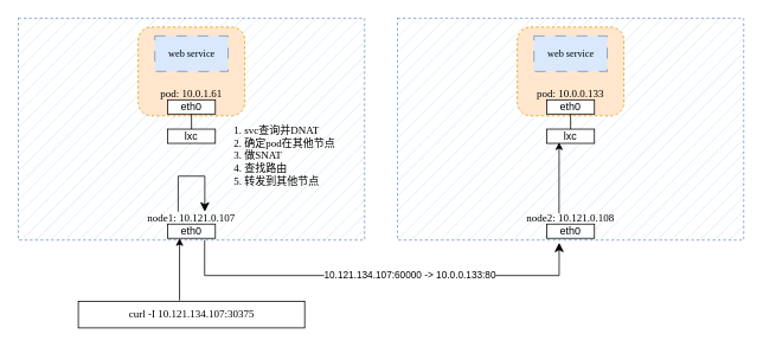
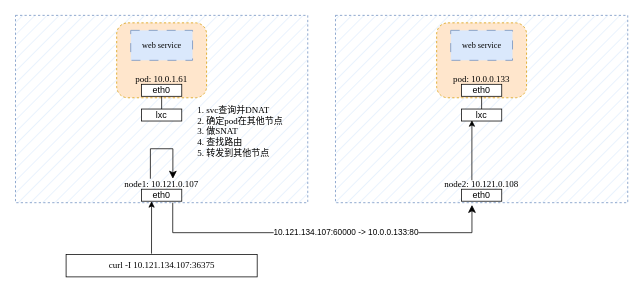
  <mxCell id="0" />
  <mxCell id="1" parent="0" />
  <mxCell id="2" value="&lt;span style=&quot;font-family: Tahoma; background-color: initial;&quot;&gt;node1: 10.121.0.107&lt;/span&gt;&lt;blockquote style=&quot;margin: 0 0 0 40px; border: none; padding: 0px;&quot;&gt;&lt;div style=&quot;&quot;&gt;&lt;br&gt;&lt;/div&gt;&lt;/blockquote&gt;" style="rounded=0;whiteSpace=wrap;html=1;shadow=0;glass=0;dashed=1;sketch=0;fillStyle=hatch;strokeColor=#6c8ebf;fillColor=#dae8fc;align=center;verticalAlign=bottom;horizontal=1;labelPosition=center;verticalLabelPosition=middle;" parent="1" vertex="1"><mxGeometry x="20" y="20" width="390" height="250" as="geometry" /></mxCell>
  <mxCell id="3" value="pod:&amp;nbsp;10.0.1.61&lt;br&gt;0" style="rounded=1;whiteSpace=wrap;html=1;shadow=0;glass=0;dashed=1;sketch=0;fillStyle=solid;strokeColor=#d79b00;fontFamily=Tahoma;fillColor=#ffe6cc;verticalAlign=bottom;" parent="1" vertex="1"><mxGeometry x="155" y="30" width="120" height="100" as="geometry" /></mxCell>
  <mxCell id="4" value="eth0" style="rounded=0;whiteSpace=wrap;html=1;" parent="1" vertex="1"><mxGeometry x="188.13" y="252" width="53.75" height="16" as="geometry" /></mxCell>
- <mxCell id="5" value="&lt;font style=&quot;font-size: 12px;&quot;&gt;curl -I 10.121.134.107:30375&lt;/font&gt;" style="rounded=0;whiteSpace=wrap;html=1;fontFamily=Verdana;fontSize=14;" parent="1" vertex="1"><mxGeometry x="87.5" y="339" width="255" height="30" as="geometry" /></mxCell>
+ <mxCell id="5" value="&lt;font style=&quot;font-size: 12px;&quot;&gt;curl -I 10.121.134.107:36375&lt;/font&gt;" style="rounded=0;whiteSpace=wrap;html=1;fontFamily=Verdana;fontSize=14;" parent="1" vertex="1"><mxGeometry x="87.5" y="339" width="255" height="30" as="geometry" /></mxCell>
  <mxCell id="6" value="" style="endArrow=classic;html=1;rounded=0;fontFamily=Verdana;fontSize=14;entryX=0.25;entryY=1;entryDx=0;entryDy=0;" parent="1" target="4" edge="1"><mxGeometry width="50" height="50" relative="1" as="geometry"><mxPoint x="201.5" y="338" as="sourcePoint" /><mxPoint x="-60.62" y="328" as="targetPoint" /></mxGeometry></mxCell>
  <mxCell id="7" value="lxc" style="rounded=0;whiteSpace=wrap;html=1;" parent="1" vertex="1"><mxGeometry x="188.12" y="145" width="53.75" height="16" as="geometry" /></mxCell>
  <mxCell id="8" value="eth0" style="rounded=0;whiteSpace=wrap;html=1;" parent="1" vertex="1"><mxGeometry x="188.12" y="112" width="53.75" height="16" as="geometry" /></mxCell>
  <mxCell id="9" value="" style="endArrow=none;html=1;rounded=0;fontFamily=Verdana;fontSize=11;entryX=0.5;entryY=1;entryDx=0;entryDy=0;" parent="1" source="7" target="8" edge="1"><mxGeometry width="50" height="50" relative="1" as="geometry"><mxPoint x="387.5" y="288" as="sourcePoint" /><mxPoint x="437.5" y="238" as="targetPoint" /></mxGeometry></mxCell>
  <mxCell id="10" value="web service" style="rounded=0;whiteSpace=wrap;html=1;fontFamily=Verdana;fontSize=11;fillColor=#dae8fc;strokeColor=#6c8ebf;dashed=1;dashPattern=12 12;" parent="1" vertex="1"><mxGeometry x="173.74" y="40" width="82.51" height="40" as="geometry" /></mxCell>
  <mxCell id="11" value="1. svc查询并DNAT&lt;br&gt;2. 确定pod在其他节点&lt;br&gt;3. 做SNAT&lt;br&gt;4. 查找路由&lt;br&gt;5. 转发到其他节点" style="text;html=1;align=left;verticalAlign=middle;resizable=0;points=[];autosize=1;strokeColor=none;fillColor=none;fontSize=12;fontFamily=Verdana;" parent="1" vertex="1"><mxGeometry x="261.25" y="130" width="150" height="90" as="geometry" /></mxCell>
  <mxCell id="12" value="&lt;span style=&quot;font-family: Tahoma; background-color: initial;&quot;&gt;node2: 10.121.0.108&lt;/span&gt;&lt;blockquote style=&quot;margin: 0 0 0 40px; border: none; padding: 0px;&quot;&gt;&lt;div style=&quot;&quot;&gt;&lt;br&gt;&lt;/div&gt;&lt;/blockquote&gt;" style="rounded=0;whiteSpace=wrap;html=1;shadow=0;glass=0;dashed=1;sketch=0;fillStyle=hatch;strokeColor=#6c8ebf;fillColor=#dae8fc;align=center;verticalAlign=bottom;horizontal=1;labelPosition=center;verticalLabelPosition=middle;" vertex="1" parent="1"><mxGeometry x="447" y="20" width="390" height="250" as="geometry" /></mxCell>
  <mxCell id="13" value="pod:&amp;nbsp;10.0.0.133&lt;br&gt;j" style="rounded=1;whiteSpace=wrap;html=1;shadow=0;glass=0;dashed=1;sketch=0;fillStyle=solid;strokeColor=#d79b00;fontFamily=Tahoma;fillColor=#ffe6cc;verticalAlign=bottom;" vertex="1" parent="1"><mxGeometry x="582" y="30" width="120" height="100" as="geometry" /></mxCell>
  <mxCell id="14" value="eth0" style="rounded=0;whiteSpace=wrap;html=1;" vertex="1" parent="1"><mxGeometry x="615.13" y="252" width="53.75" height="16" as="geometry" /></mxCell>
  <mxCell id="15" value="lxc" style="rounded=0;whiteSpace=wrap;html=1;" vertex="1" parent="1"><mxGeometry x="615.12" y="145" width="53.75" height="16" as="geometry" /></mxCell>
  <mxCell id="16" value="eth0" style="rounded=0;whiteSpace=wrap;html=1;" vertex="1" parent="1"><mxGeometry x="615.12" y="112" width="53.75" height="16" as="geometry" /></mxCell>
  <mxCell id="17" value="" style="endArrow=none;html=1;rounded=0;fontFamily=Verdana;fontSize=11;entryX=0.5;entryY=1;entryDx=0;entryDy=0;" edge="1" parent="1" source="15" target="16"><mxGeometry width="50" height="50" relative="1" as="geometry"><mxPoint x="814.5" y="288" as="sourcePoint" /><mxPoint x="864.5" y="238" as="targetPoint" /></mxGeometry></mxCell>
  <mxCell id="18" value="web service" style="rounded=0;whiteSpace=wrap;html=1;fontFamily=Verdana;fontSize=11;fillColor=#dae8fc;strokeColor=#6c8ebf;dashed=1;dashPattern=12 12;" vertex="1" parent="1"><mxGeometry x="600.74" y="40" width="82.51" height="40" as="geometry" /></mxCell>
  <mxCell id="19" value="" style="endArrow=classic;html=1;rounded=0;fontFamily=Verdana;fontSize=14;entryX=0.25;entryY=1;entryDx=0;entryDy=0;" edge="1" parent="1"><mxGeometry width="50" height="50" relative="1" as="geometry"><mxPoint x="629" y="240" as="sourcePoint" /><mxPoint x="629.068" y="160" as="targetPoint" /></mxGeometry></mxCell>
  <mxCell id="20" value="" style="edgeStyle=segmentEdgeStyle;endArrow=classic;html=1;curved=0;rounded=0;endSize=8;startSize=8;" edge="1" parent="1"><mxGeometry width="50" height="50" relative="1" as="geometry"><mxPoint x="199.99" y="238" as="sourcePoint" /><mxPoint x="229.99" y="238" as="targetPoint" /><Array as="points"><mxPoint x="199.99" y="238" /><mxPoint x="199.99" y="198" /><mxPoint x="229.99" y="198" /></Array></mxGeometry></mxCell>
  <mxCell id="21" value="" style="edgeStyle=segmentEdgeStyle;endArrow=classic;html=1;curved=0;rounded=0;endSize=8;startSize=8;exitX=0.538;exitY=1;exitDx=0;exitDy=0;exitPerimeter=0;entryX=0.467;entryY=1.012;entryDx=0;entryDy=0;entryPerimeter=0;" edge="1" parent="1" source="2" target="12"><mxGeometry x="-1" y="110" width="50" height="50" relative="1" as="geometry"><mxPoint x="230" y="300" as="sourcePoint" /><mxPoint x="630" y="290" as="targetPoint" /><Array as="points"><mxPoint x="230" y="310" /><mxPoint x="629" y="310" /></Array><mxPoint x="-100" y="-110" as="offset" /></mxGeometry></mxCell>
  <mxCell id="22" value="10.121.134.107:60000 -&amp;gt; 10.0.0.133:80" style="edgeLabel;html=1;align=center;verticalAlign=middle;resizable=0;points=[];" vertex="1" connectable="0" parent="21"><mxGeometry x="0.139" y="1" relative="1" as="geometry"><mxPoint as="offset" /></mxGeometry></mxCell>
